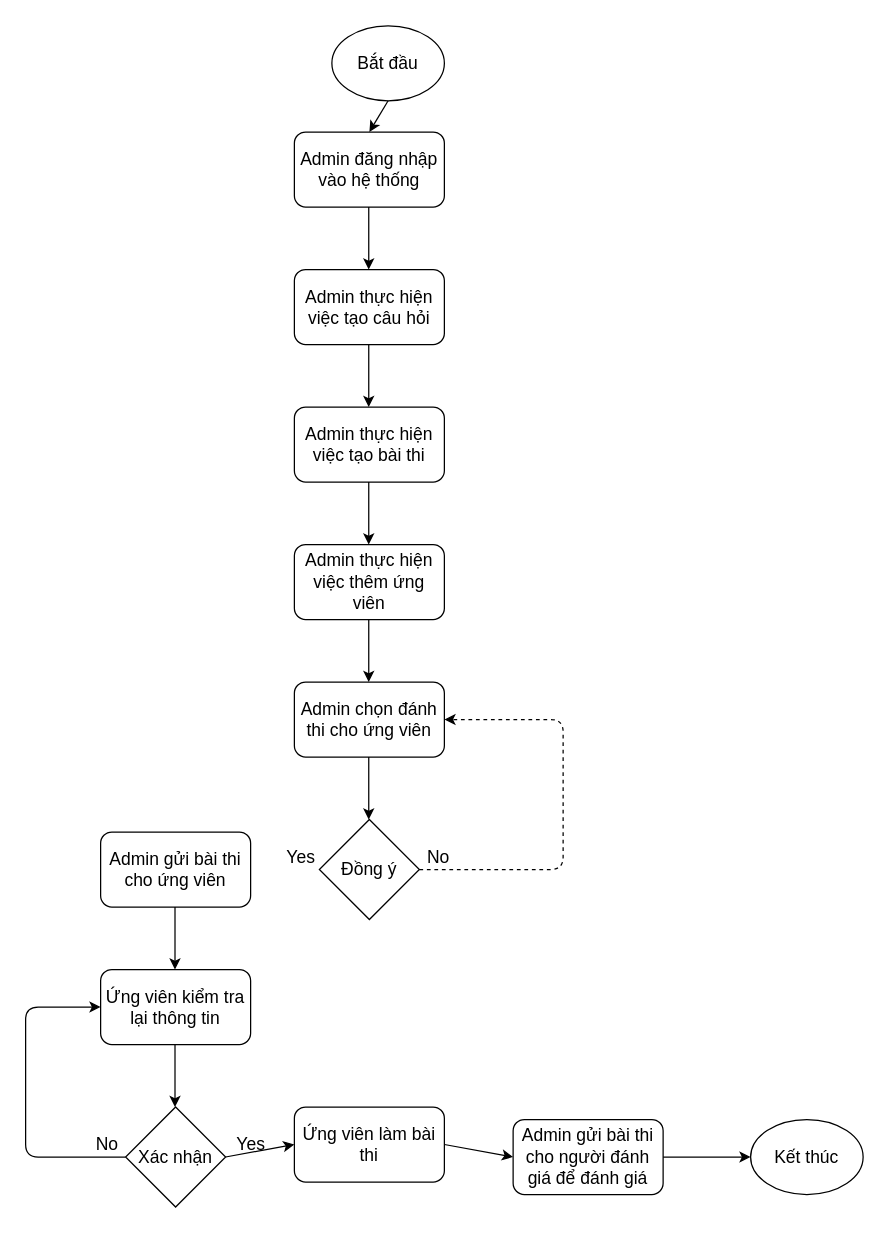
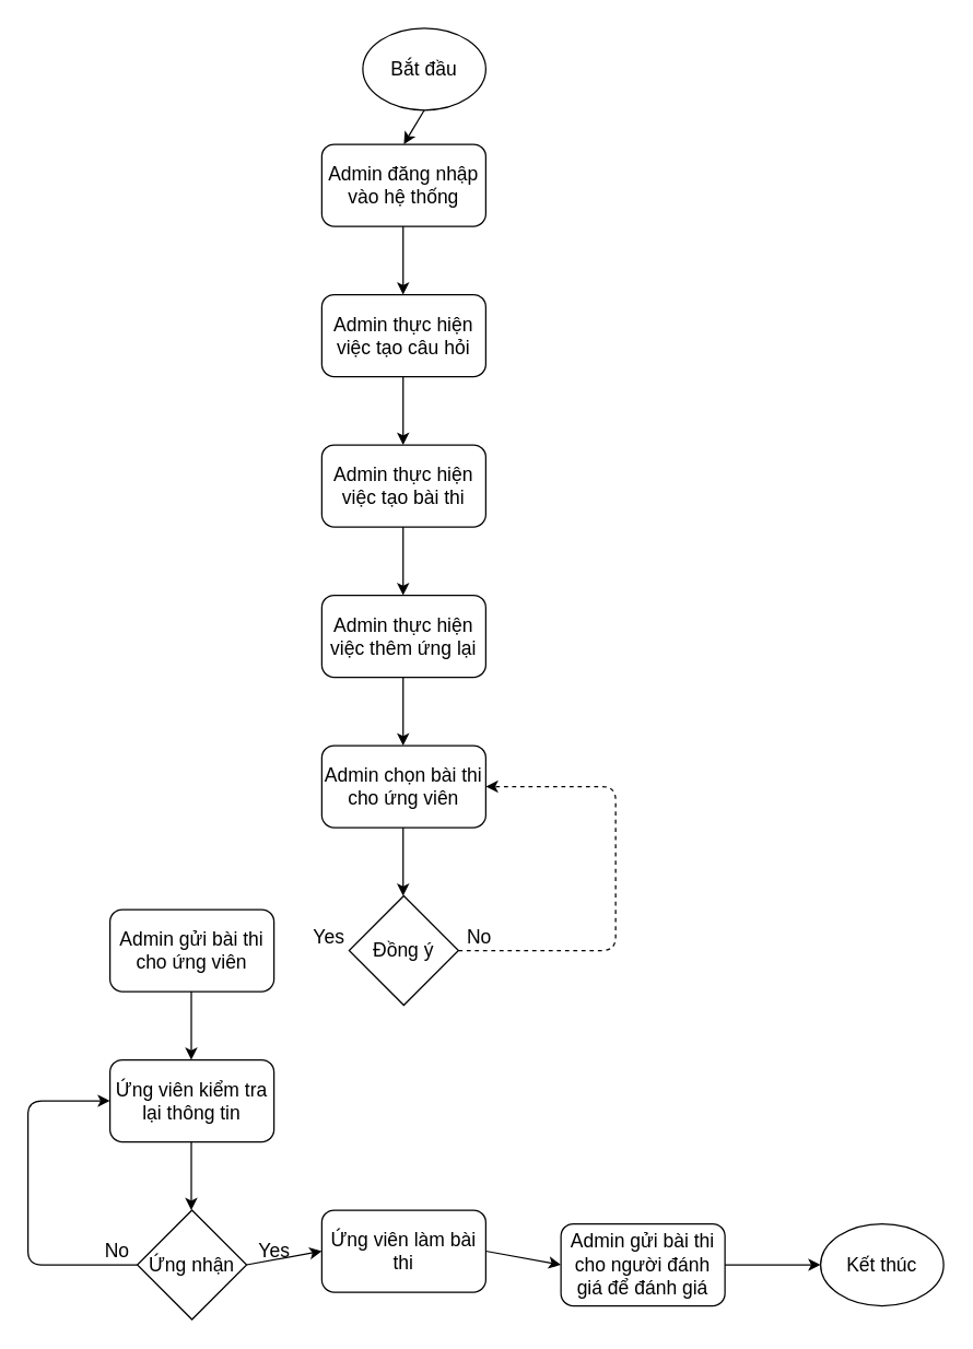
  <mxCell id="0" />
  <mxCell id="1" parent="0" />
  <mxCell id="2" value="Bắt đầu" style="ellipse;whiteSpace=wrap;html=1;fontSize=14;" vertex="1" parent="1"><mxGeometry x="265" y="20" width="90" height="60" as="geometry" /></mxCell>
  <mxCell id="3" value="" style="endArrow=classic;html=1;exitX=0.5;exitY=1;exitDx=0;exitDy=0;fontSize=14;" edge="1" parent="1" source="2"><mxGeometry width="50" height="50" relative="1" as="geometry"><mxPoint x="290" y="135" as="sourcePoint" /><mxPoint x="295" y="105" as="targetPoint" /></mxGeometry></mxCell>
  <mxCell id="4" value="Admin đăng nhập vào hệ thống" style="rounded=1;whiteSpace=wrap;html=1;fontSize=14;" vertex="1" parent="1"><mxGeometry x="235" y="105" width="120" height="60" as="geometry" /></mxCell>
  <mxCell id="5" value="Admin thực hiện việc tạo câu hỏi" style="rounded=1;whiteSpace=wrap;html=1;fontSize=14;" vertex="1" parent="1"><mxGeometry x="235" y="215" width="120" height="60" as="geometry" /></mxCell>
  <mxCell id="6" value="" style="endArrow=classic;html=1;exitX=0.5;exitY=1;exitDx=0;exitDy=0;fontSize=14;" edge="1" parent="1"><mxGeometry width="50" height="50" relative="1" as="geometry"><mxPoint x="294.5" y="165" as="sourcePoint" /><mxPoint x="294.5" y="215" as="targetPoint" /></mxGeometry></mxCell>
  <mxCell id="7" value="Admin thực hiện việc tạo bài thi" style="rounded=1;whiteSpace=wrap;html=1;fontSize=14;" vertex="1" parent="1"><mxGeometry x="235" y="325" width="120" height="60" as="geometry" /></mxCell>
  <mxCell id="8" value="" style="endArrow=classic;html=1;exitX=0.5;exitY=1;exitDx=0;exitDy=0;fontSize=14;" edge="1" parent="1"><mxGeometry width="50" height="50" relative="1" as="geometry"><mxPoint x="294.5" y="275" as="sourcePoint" /><mxPoint x="294.5" y="325" as="targetPoint" /></mxGeometry></mxCell>
  <mxCell id="9" value="" style="endArrow=classic;html=1;exitX=0.5;exitY=1;exitDx=0;exitDy=0;fontSize=14;" edge="1" parent="1"><mxGeometry width="50" height="50" relative="1" as="geometry"><mxPoint x="294.5" y="385" as="sourcePoint" /><mxPoint x="294.5" y="435" as="targetPoint" /></mxGeometry></mxCell>
- <mxCell id="10" value="Admin thực hiện việc thêm ứng viên" style="rounded=1;whiteSpace=wrap;html=1;fontSize=14;" vertex="1" parent="1"><mxGeometry x="235" y="435" width="120" height="60" as="geometry" /></mxCell>
+ <mxCell id="10" value="Admin thực hiện việc thêm ứng lại" style="rounded=1;whiteSpace=wrap;html=1;fontSize=14;" vertex="1" parent="1"><mxGeometry x="235" y="435" width="120" height="60" as="geometry" /></mxCell>
  <mxCell id="11" value="" style="endArrow=classic;html=1;exitX=0.5;exitY=1;exitDx=0;exitDy=0;fontSize=14;" edge="1" parent="1"><mxGeometry width="50" height="50" relative="1" as="geometry"><mxPoint x="294.5" y="495" as="sourcePoint" /><mxPoint x="294.5" y="545" as="targetPoint" /></mxGeometry></mxCell>
- <mxCell id="12" value="Admin chọn đánh thi cho ứng viên" style="rounded=1;whiteSpace=wrap;html=1;fontSize=14;" vertex="1" parent="1"><mxGeometry x="235" y="545" width="120" height="60" as="geometry" /></mxCell>
+ <mxCell id="12" value="Admin chọn bài thi cho ứng viên" style="rounded=1;whiteSpace=wrap;html=1;fontSize=14;" vertex="1" parent="1"><mxGeometry x="235" y="545" width="120" height="60" as="geometry" /></mxCell>
  <mxCell id="13" value="Đồng ý" style="rhombus;whiteSpace=wrap;html=1;fontSize=14;" vertex="1" parent="1"><mxGeometry x="255" y="655" width="80" height="80" as="geometry" /></mxCell>
  <mxCell id="14" value="" style="endArrow=classic;html=1;exitX=0.5;exitY=1;exitDx=0;exitDy=0;fontSize=14;" edge="1" parent="1"><mxGeometry width="50" height="50" relative="1" as="geometry"><mxPoint x="294.5" y="605" as="sourcePoint" /><mxPoint x="294.5" y="655" as="targetPoint" /></mxGeometry></mxCell>
  <mxCell id="15" value="" style="endArrow=classic;html=1;exitX=1;exitY=0.5;exitDx=0;exitDy=0;entryX=1;entryY=0.5;entryDx=0;entryDy=0;fontSize=14;dashed=1;" edge="1" parent="1" source="13" target="12"><mxGeometry width="50" height="50" relative="1" as="geometry"><mxPoint x="290" y="825" as="sourcePoint" /><mxPoint x="450" y="575" as="targetPoint" /><Array as="points"><mxPoint x="450" y="695" /><mxPoint x="450" y="575" /></Array></mxGeometry></mxCell>
  <mxCell id="16" value="No" style="text;html=1;align=center;verticalAlign=middle;resizable=0;points=[];autosize=1;strokeColor=none;fillColor=none;fontSize=14;" vertex="1" parent="1"><mxGeometry x="335" y="675" width="30" height="20" as="geometry" /></mxCell>
  <mxCell id="17" value="Yes" style="text;html=1;align=center;verticalAlign=middle;resizable=0;points=[];autosize=1;strokeColor=none;fillColor=none;fontSize=14;" vertex="1" parent="1"><mxGeometry x="220" y="675" width="40" height="20" as="geometry" /></mxCell>
  <mxCell id="18" value="Admin gửi bài thi cho ứng viên" style="rounded=1;whiteSpace=wrap;html=1;fontSize=14;" vertex="1" parent="1"><mxGeometry x="80" y="665" width="120" height="60" as="geometry" /></mxCell>
  <mxCell id="19" value="" style="endArrow=classic;html=1;exitX=0.5;exitY=1;exitDx=0;exitDy=0;fontSize=14;" edge="1" parent="1"><mxGeometry width="50" height="50" relative="1" as="geometry"><mxPoint x="139.5" y="725" as="sourcePoint" /><mxPoint x="139.5" y="775" as="targetPoint" /></mxGeometry></mxCell>
  <mxCell id="20" value="Ứng viên kiểm tra lại thông tin" style="rounded=1;whiteSpace=wrap;html=1;fontSize=14;" vertex="1" parent="1"><mxGeometry x="80" y="775" width="120" height="60" as="geometry" /></mxCell>
- <mxCell id="21" value="Xác nhận" style="rhombus;whiteSpace=wrap;html=1;fontSize=14;" vertex="1" parent="1"><mxGeometry x="100" y="885" width="80" height="80" as="geometry" /></mxCell>
+ <mxCell id="21" value="Ứng nhận" style="rhombus;whiteSpace=wrap;html=1;fontSize=14;" vertex="1" parent="1"><mxGeometry x="100" y="885" width="80" height="80" as="geometry" /></mxCell>
  <mxCell id="22" value="" style="endArrow=classic;html=1;exitX=0.5;exitY=1;exitDx=0;exitDy=0;fontSize=14;" edge="1" parent="1"><mxGeometry width="50" height="50" relative="1" as="geometry"><mxPoint x="139.5" y="835" as="sourcePoint" /><mxPoint x="139.5" y="885" as="targetPoint" /></mxGeometry></mxCell>
  <mxCell id="23" value="No" style="text;html=1;align=center;verticalAlign=middle;resizable=0;points=[];autosize=1;strokeColor=none;fillColor=none;fontSize=14;" vertex="1" parent="1"><mxGeometry x="70" y="905" width="30" height="20" as="geometry" /></mxCell>
  <mxCell id="24" value="" style="endArrow=classic;html=1;exitX=1;exitY=0.5;exitDx=0;exitDy=0;fontSize=14;entryX=0;entryY=0.5;entryDx=0;entryDy=0;" edge="1" parent="1" source="21" target="26"><mxGeometry width="50" height="50" relative="1" as="geometry"><mxPoint x="294.66" y="845" as="sourcePoint" /><mxPoint x="294.66" y="895" as="targetPoint" /></mxGeometry></mxCell>
  <mxCell id="25" value="Yes" style="text;html=1;align=center;verticalAlign=middle;resizable=0;points=[];autosize=1;strokeColor=none;fillColor=none;fontSize=14;" vertex="1" parent="1"><mxGeometry x="180" y="905" width="40" height="20" as="geometry" /></mxCell>
  <mxCell id="26" value="Ứng viên làm bài thi" style="rounded=1;whiteSpace=wrap;html=1;fontSize=14;" vertex="1" parent="1"><mxGeometry x="235" y="885" width="120" height="60" as="geometry" /></mxCell>
  <mxCell id="27" value="Admin gửi bài thi cho người đánh giá để đánh giá" style="rounded=1;whiteSpace=wrap;html=1;fontSize=14;" vertex="1" parent="1"><mxGeometry x="410" y="895" width="120" height="60" as="geometry" /></mxCell>
  <mxCell id="28" value="" style="endArrow=classic;html=1;exitX=1;exitY=0.5;exitDx=0;exitDy=0;fontSize=14;" edge="1" parent="1" source="26"><mxGeometry width="50" height="50" relative="1" as="geometry"><mxPoint x="294.58" y="955" as="sourcePoint" /><mxPoint x="410" y="925" as="targetPoint" /></mxGeometry></mxCell>
  <mxCell id="29" value="" style="endArrow=classic;html=1;exitX=1;exitY=0.5;exitDx=0;exitDy=0;fontSize=14;" edge="1" parent="1" source="27"><mxGeometry width="50" height="50" relative="1" as="geometry"><mxPoint x="294.58" y="1065" as="sourcePoint" /><mxPoint x="600" y="925" as="targetPoint" /></mxGeometry></mxCell>
  <mxCell id="30" value="Kết thúc" style="ellipse;whiteSpace=wrap;html=1;fontSize=14;" vertex="1" parent="1"><mxGeometry x="600" y="895" width="90" height="60" as="geometry" /></mxCell>
  <mxCell id="31" value="" style="endArrow=classic;html=1;exitX=0;exitY=0.5;exitDx=0;exitDy=0;fontSize=14;entryX=0;entryY=0.5;entryDx=0;entryDy=0;" edge="1" parent="1" source="21" target="20"><mxGeometry width="50" height="50" relative="1" as="geometry"><mxPoint x="280" y="745" as="sourcePoint" /><mxPoint x="20" y="805" as="targetPoint" /><Array as="points"><mxPoint x="20" y="925" /><mxPoint x="20" y="805" /></Array></mxGeometry></mxCell>
